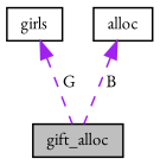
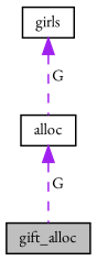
  digraph {
    fontname="EB Garamond"
    node [color=black fillcolor=white fontname="EB Garamond" fontsize=10 shape=record style=filled]
    edge [color=purple dir=back fontname="EB Garamond" fontsize=10 labelfontname=Helvetica labelfontsize=10 style=dashed]
    n1 [fillcolor=grey75 fontcolor=black height=0.2 label=gift_alloc width=0.4]
    n2 [height=0.2 label=girls width=0.4]
    n3 [height=0.2 label=alloc width=0.4]
-   n2 -> n1 [label=" G"]
-   n3 -> n1 [label=" B"]
+   n2 -> n3 [label=" G"]
+   n3 -> n1 [label=" G"]
  }
